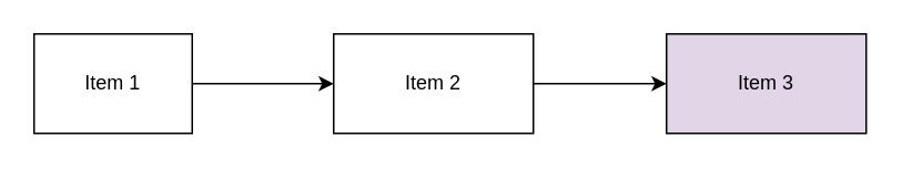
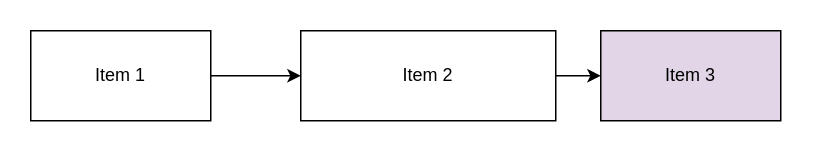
  <mxCell id="0" />
  <mxCell id="1" parent="0" />
  <mxCell id="2" style="edgeStyle=none;html=1;exitX=1;exitY=0.5;exitDx=0;exitDy=0;" parent="1" source="3" target="5" edge="1"><mxGeometry relative="1" as="geometry" /></mxCell>
- <mxCell id="3" value="Item 1" style="rounded=0;whiteSpace=wrap;html=1;" parent="1" vertex="1"><mxGeometry x="20" y="20" width="95" height="60" as="geometry" /></mxCell>
+ <mxCell id="3" value="Item 1" style="rounded=0;whiteSpace=wrap;html=1;" parent="1" vertex="1"><mxGeometry x="20" y="20" width="120" height="60" as="geometry" /></mxCell>
  <mxCell id="4" style="edgeStyle=none;html=1;exitX=1;exitY=0.5;exitDx=0;exitDy=0;" parent="1" source="5" target="6" edge="1"><mxGeometry relative="1" as="geometry" /></mxCell>
- <mxCell id="5" value="Item 2" style="rounded=0;whiteSpace=wrap;html=1;" parent="1" vertex="1"><mxGeometry x="200" y="20" width="120" height="60" as="geometry" /></mxCell>
+ <mxCell id="5" value="Item 2" style="rounded=0;whiteSpace=wrap;html=1;" parent="1" vertex="1"><mxGeometry x="200" y="20" width="170" height="60" as="geometry" /></mxCell>
  <mxCell id="6" value="Item 3" style="rounded=0;whiteSpace=wrap;html=1;fillColor=#e1d5e7;" parent="1" vertex="1"><mxGeometry x="400" y="20" width="120" height="60" as="geometry" /></mxCell>
